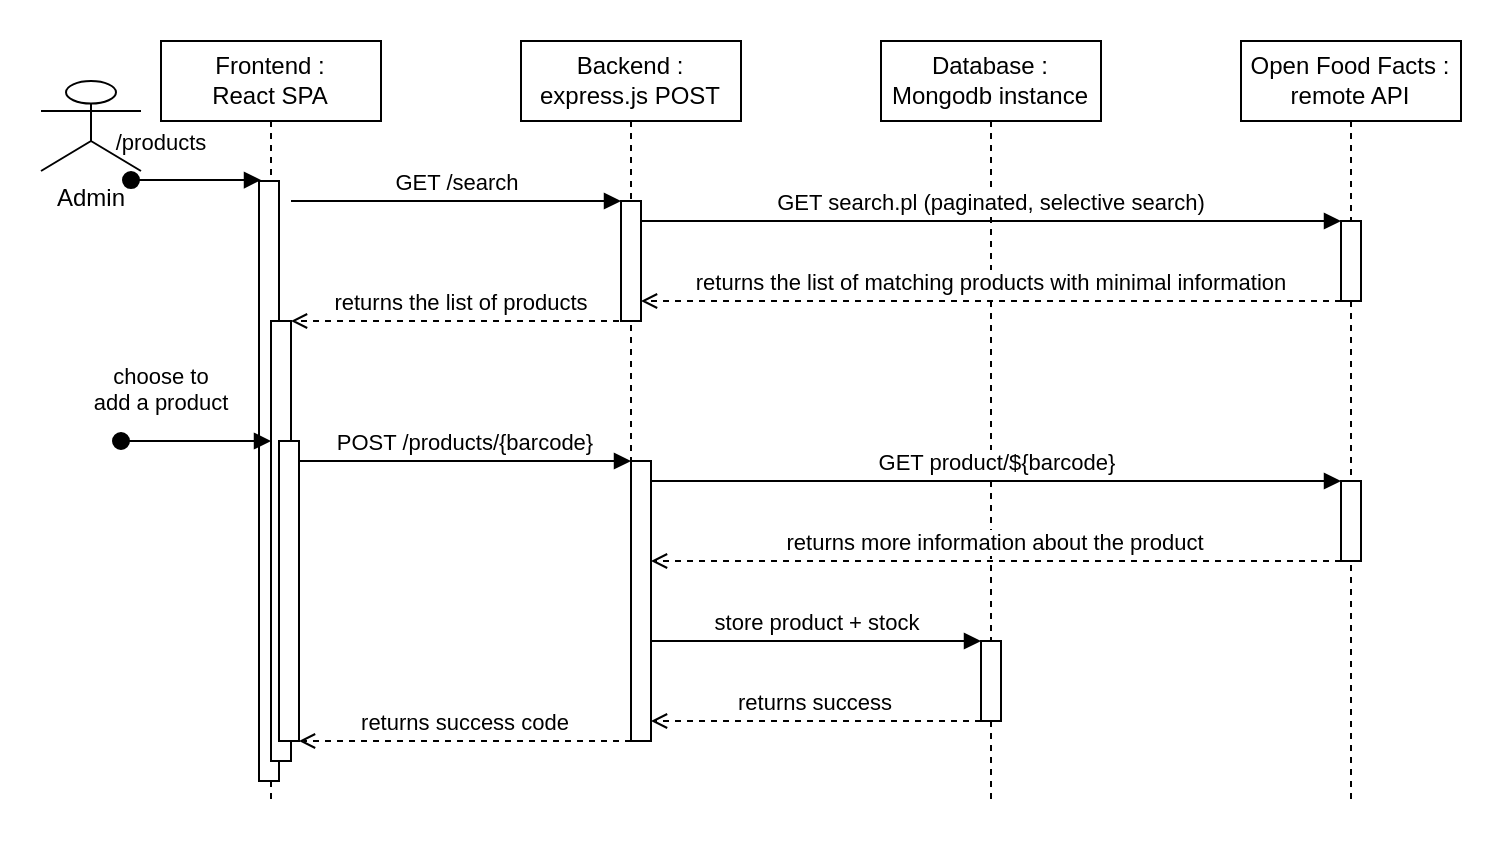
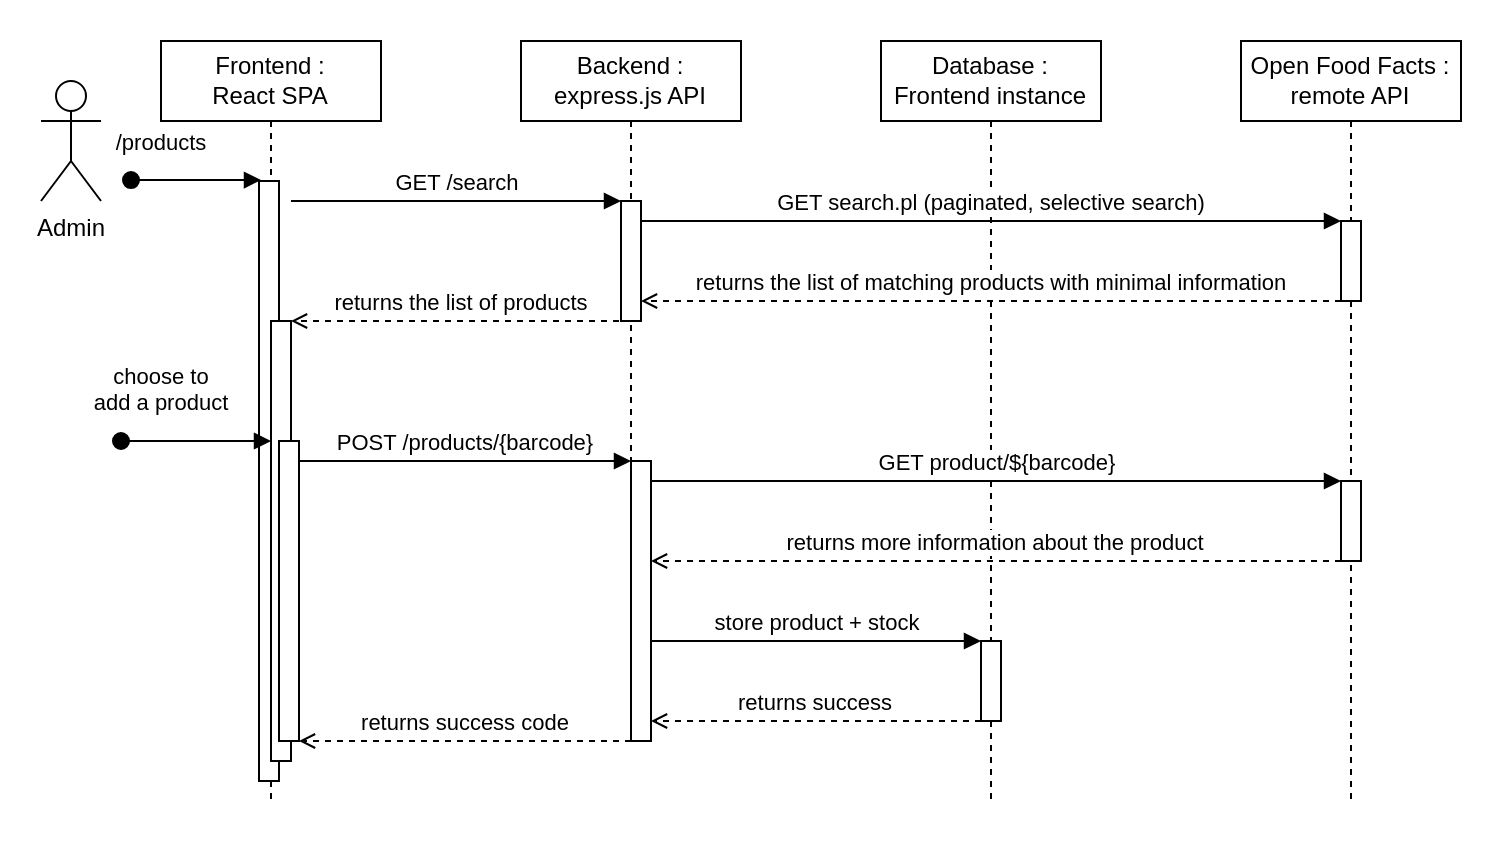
  <mxCell id="0" />
  <mxCell id="1" parent="0" />
- <mxCell id="2" value="Backend : express.js POST" style="shape=umlLifeline;perimeter=lifelinePerimeter;whiteSpace=wrap;html=1;container=0;dropTarget=0;collapsible=0;recursiveResize=0;outlineConnect=0;portConstraint=eastwest;newEdgeStyle={&quot;edgeStyle&quot;:&quot;elbowEdgeStyle&quot;,&quot;elbow&quot;:&quot;vertical&quot;,&quot;curved&quot;:0,&quot;rounded&quot;:0};" parent="1" vertex="1"><mxGeometry x="260" y="20" width="110" height="300" as="geometry" /></mxCell>
+ <mxCell id="2" value="Backend : express.js API" style="shape=umlLifeline;perimeter=lifelinePerimeter;whiteSpace=wrap;html=1;container=0;dropTarget=0;collapsible=0;recursiveResize=0;outlineConnect=0;portConstraint=eastwest;newEdgeStyle={&quot;edgeStyle&quot;:&quot;elbowEdgeStyle&quot;,&quot;elbow&quot;:&quot;vertical&quot;,&quot;curved&quot;:0,&quot;rounded&quot;:0};" parent="1" vertex="1"><mxGeometry x="260" y="20" width="110" height="300" as="geometry" /></mxCell>
  <mxCell id="3" value="" style="html=1;points=[];perimeter=orthogonalPerimeter;outlineConnect=0;targetShapes=umlLifeline;portConstraint=eastwest;newEdgeStyle={&quot;edgeStyle&quot;:&quot;elbowEdgeStyle&quot;,&quot;elbow&quot;:&quot;vertical&quot;,&quot;curved&quot;:0,&quot;rounded&quot;:0};" parent="2" vertex="1"><mxGeometry x="50" y="80" width="10" height="60" as="geometry" /></mxCell>
- <mxCell id="4" value="&lt;div&gt;Database :&lt;/div&gt;&lt;div&gt;Mongodb instance&lt;br&gt;&lt;/div&gt;" style="shape=umlLifeline;perimeter=lifelinePerimeter;whiteSpace=wrap;html=1;container=0;dropTarget=0;collapsible=0;recursiveResize=0;outlineConnect=0;portConstraint=eastwest;newEdgeStyle={&quot;edgeStyle&quot;:&quot;elbowEdgeStyle&quot;,&quot;elbow&quot;:&quot;vertical&quot;,&quot;curved&quot;:0,&quot;rounded&quot;:0};" parent="1" vertex="1"><mxGeometry x="440" y="20" width="110" height="380" as="geometry" /></mxCell>
+ <mxCell id="4" value="&lt;div&gt;Database :&lt;/div&gt;&lt;div&gt;Frontend instance&lt;br&gt;&lt;/div&gt;" style="shape=umlLifeline;perimeter=lifelinePerimeter;whiteSpace=wrap;html=1;container=0;dropTarget=0;collapsible=0;recursiveResize=0;outlineConnect=0;portConstraint=eastwest;newEdgeStyle={&quot;edgeStyle&quot;:&quot;elbowEdgeStyle&quot;,&quot;elbow&quot;:&quot;vertical&quot;,&quot;curved&quot;:0,&quot;rounded&quot;:0};" parent="1" vertex="1"><mxGeometry x="440" y="20" width="110" height="380" as="geometry" /></mxCell>
  <mxCell id="5" value="" style="html=1;points=[];perimeter=orthogonalPerimeter;outlineConnect=0;targetShapes=umlLifeline;portConstraint=eastwest;newEdgeStyle={&quot;edgeStyle&quot;:&quot;elbowEdgeStyle&quot;,&quot;elbow&quot;:&quot;vertical&quot;,&quot;curved&quot;:0,&quot;rounded&quot;:0};" parent="4" vertex="1"><mxGeometry x="50" y="300" width="10" height="40" as="geometry" /></mxCell>
  <mxCell id="6" value="GET search.pl (paginated, selective search)" style="html=1;verticalAlign=bottom;endArrow=block;edgeStyle=elbowEdgeStyle;elbow=vertical;curved=0;rounded=0;" parent="1" source="3" target="9" edge="1"><mxGeometry relative="1" as="geometry"><mxPoint x="325" y="110" as="sourcePoint" /><Array as="points"><mxPoint x="410" y="110" /></Array></mxGeometry></mxCell>
  <mxCell id="7" value="returns the  list of matching products with minimal information" style="html=1;verticalAlign=bottom;endArrow=open;edgeStyle=elbowEdgeStyle;elbow=vertical;curved=0;rounded=0;jumpStyle=arc;dashed=1;endFill=0;" parent="1" source="9" target="3" edge="1"><mxGeometry relative="1" as="geometry"><mxPoint x="405" y="150" as="sourcePoint" /><Array as="points"><mxPoint x="420" y="150" /></Array><mxPoint x="325" y="150" as="targetPoint" /></mxGeometry></mxCell>
  <mxCell id="8" value="&lt;div&gt;Open Food Facts :&lt;/div&gt;&lt;div&gt;remote API&lt;br&gt;&lt;/div&gt;" style="shape=umlLifeline;perimeter=lifelinePerimeter;whiteSpace=wrap;html=1;container=0;dropTarget=0;collapsible=0;recursiveResize=0;outlineConnect=0;portConstraint=eastwest;newEdgeStyle={&quot;edgeStyle&quot;:&quot;elbowEdgeStyle&quot;,&quot;elbow&quot;:&quot;vertical&quot;,&quot;curved&quot;:0,&quot;rounded&quot;:0};" parent="1" vertex="1"><mxGeometry x="620" y="20" width="110" height="380" as="geometry" /></mxCell>
  <mxCell id="9" value="" style="html=1;points=[];perimeter=orthogonalPerimeter;outlineConnect=0;targetShapes=umlLifeline;portConstraint=eastwest;newEdgeStyle={&quot;edgeStyle&quot;:&quot;elbowEdgeStyle&quot;,&quot;elbow&quot;:&quot;vertical&quot;,&quot;curved&quot;:0,&quot;rounded&quot;:0};" parent="8" vertex="1"><mxGeometry x="50" y="90" width="10" height="40" as="geometry" /></mxCell>
  <mxCell id="10" value="" style="html=1;points=[];perimeter=orthogonalPerimeter;outlineConnect=0;targetShapes=umlLifeline;portConstraint=eastwest;newEdgeStyle={&quot;edgeStyle&quot;:&quot;elbowEdgeStyle&quot;,&quot;elbow&quot;:&quot;vertical&quot;,&quot;curved&quot;:0,&quot;rounded&quot;:0};" parent="8" vertex="1"><mxGeometry x="50" y="220" width="10" height="40" as="geometry" /></mxCell>
  <mxCell id="11" value="/products" style="html=1;verticalAlign=bottom;startArrow=oval;endArrow=block;startSize=8;edgeStyle=elbowEdgeStyle;elbow=horizontal;curved=0;rounded=0;" parent="1" edge="1"><mxGeometry x="-0.538" y="10" relative="1" as="geometry"><mxPoint x="65" y="89.52" as="sourcePoint" /><mxPoint x="130" y="89.52" as="targetPoint" /><mxPoint as="offset" /></mxGeometry></mxCell>
  <mxCell id="12" value="Frontend :&lt;br&gt;React SPA" style="shape=umlLifeline;perimeter=lifelinePerimeter;whiteSpace=wrap;html=1;container=0;dropTarget=0;collapsible=0;recursiveResize=0;outlineConnect=0;portConstraint=eastwest;newEdgeStyle={&quot;edgeStyle&quot;:&quot;elbowEdgeStyle&quot;,&quot;elbow&quot;:&quot;vertical&quot;,&quot;curved&quot;:0,&quot;rounded&quot;:0};" parent="1" vertex="1"><mxGeometry x="80" y="20" width="110" height="380" as="geometry" /></mxCell>
  <mxCell id="13" value="" style="html=1;points=[];perimeter=orthogonalPerimeter;outlineConnect=0;targetShapes=umlLifeline;portConstraint=eastwest;newEdgeStyle={&quot;edgeStyle&quot;:&quot;elbowEdgeStyle&quot;,&quot;elbow&quot;:&quot;vertical&quot;,&quot;curved&quot;:0,&quot;rounded&quot;:0};" parent="12" vertex="1"><mxGeometry x="49" y="70" width="10" height="300" as="geometry" /></mxCell>
  <mxCell id="14" value="" style="html=1;points=[];perimeter=orthogonalPerimeter;outlineConnect=0;targetShapes=umlLifeline;portConstraint=eastwest;newEdgeStyle={&quot;edgeStyle&quot;:&quot;elbowEdgeStyle&quot;,&quot;elbow&quot;:&quot;vertical&quot;,&quot;curved&quot;:0,&quot;rounded&quot;:0};" parent="12" vertex="1"><mxGeometry x="55" y="140" width="10" height="220" as="geometry" /></mxCell>
  <mxCell id="15" value="" style="html=1;points=[];perimeter=orthogonalPerimeter;outlineConnect=0;targetShapes=umlLifeline;portConstraint=eastwest;newEdgeStyle={&quot;edgeStyle&quot;:&quot;elbowEdgeStyle&quot;,&quot;elbow&quot;:&quot;vertical&quot;,&quot;curved&quot;:0,&quot;rounded&quot;:0};" parent="12" vertex="1"><mxGeometry x="59" y="200" width="10" height="150" as="geometry" /></mxCell>
- <mxCell id="16" value="Admin" style="shape=umlActor;verticalLabelPosition=bottom;verticalAlign=top;html=1;outlineConnect=0;" parent="1" vertex="1"><mxGeometry x="20" y="40" width="50" height="45" as="geometry" /></mxCell>
+ <mxCell id="16" value="Admin" style="shape=umlActor;verticalLabelPosition=bottom;verticalAlign=top;html=1;outlineConnect=0;" parent="1" vertex="1"><mxGeometry x="20" y="40" width="30" height="60" as="geometry" /></mxCell>
  <mxCell id="17" value="GET /search" style="html=1;verticalAlign=bottom;endArrow=block;edgeStyle=elbowEdgeStyle;elbow=vertical;curved=0;rounded=0;" parent="1" target="3" edge="1"><mxGeometry relative="1" as="geometry"><mxPoint x="145" y="100" as="sourcePoint" /><Array as="points"><mxPoint x="230" y="100" /></Array><mxPoint x="495" y="100" as="targetPoint" /></mxGeometry></mxCell>
  <mxCell id="18" value="returns the list of products" style="html=1;verticalAlign=bottom;endArrow=open;edgeStyle=elbowEdgeStyle;elbow=horizontal;curved=0;rounded=0;dashed=1;endFill=0;" parent="1" target="14" edge="1"><mxGeometry relative="1" as="geometry"><mxPoint x="315" y="160" as="sourcePoint" /><Array as="points"><mxPoint x="190" y="160" /></Array><mxPoint x="160" y="160" as="targetPoint" /></mxGeometry></mxCell>
  <mxCell id="19" value="" style="html=1;points=[];perimeter=orthogonalPerimeter;outlineConnect=0;targetShapes=umlLifeline;portConstraint=eastwest;newEdgeStyle={&quot;edgeStyle&quot;:&quot;elbowEdgeStyle&quot;,&quot;elbow&quot;:&quot;vertical&quot;,&quot;curved&quot;:0,&quot;rounded&quot;:0};" parent="1" vertex="1"><mxGeometry x="315" y="230" width="10" height="140" as="geometry" /></mxCell>
  <mxCell id="20" value="GET product/${barcode}" style="html=1;verticalAlign=bottom;endArrow=block;edgeStyle=elbowEdgeStyle;elbow=vertical;curved=0;rounded=0;" parent="1" target="10" edge="1"><mxGeometry relative="1" as="geometry"><mxPoint x="325" y="240" as="sourcePoint" /><Array as="points"><mxPoint x="410" y="240" /></Array></mxGeometry></mxCell>
  <mxCell id="21" value="returns more information about the product" style="html=1;verticalAlign=bottom;endArrow=open;edgeStyle=elbowEdgeStyle;elbow=vertical;curved=0;rounded=0;jumpStyle=arc;dashed=1;endFill=0;" parent="1" source="10" edge="1"><mxGeometry relative="1" as="geometry"><mxPoint x="405" y="280" as="sourcePoint" /><Array as="points"><mxPoint x="420" y="280" /></Array><mxPoint x="325" y="280" as="targetPoint" /></mxGeometry></mxCell>
  <mxCell id="22" value="POST /products/{barcode}" style="html=1;verticalAlign=bottom;endArrow=block;edgeStyle=elbowEdgeStyle;elbow=vertical;curved=0;rounded=0;" parent="1" source="15" target="19" edge="1"><mxGeometry relative="1" as="geometry"><mxPoint x="160" y="230" as="sourcePoint" /><Array as="points"><mxPoint x="230" y="230" /></Array><mxPoint x="495" y="230" as="targetPoint" /></mxGeometry></mxCell>
  <mxCell id="23" value="returns success code" style="html=1;verticalAlign=bottom;endArrow=open;edgeStyle=elbowEdgeStyle;elbow=horizontal;curved=0;rounded=0;dashed=1;endFill=0;" parent="1" target="15" edge="1"><mxGeometry relative="1" as="geometry"><mxPoint x="315" y="370" as="sourcePoint" /><Array as="points"><mxPoint x="190" y="370" /></Array><mxPoint x="155" y="370" as="targetPoint" /></mxGeometry></mxCell>
  <mxCell id="24" value="choose to&lt;br&gt;add a product" style="html=1;verticalAlign=bottom;startArrow=oval;endArrow=block;startSize=8;edgeStyle=elbowEdgeStyle;elbow=vertical;curved=0;rounded=0;" parent="1" edge="1"><mxGeometry x="-0.466" y="10" relative="1" as="geometry"><mxPoint x="60" y="220" as="sourcePoint" /><mxPoint x="135" y="220" as="targetPoint" /><mxPoint as="offset" /></mxGeometry></mxCell>
  <mxCell id="25" value="store product + stock" style="html=1;verticalAlign=bottom;endArrow=block;edgeStyle=elbowEdgeStyle;elbow=vertical;curved=0;rounded=0;" parent="1" target="5" edge="1"><mxGeometry relative="1" as="geometry"><mxPoint x="325" y="320" as="sourcePoint" /><Array as="points"><mxPoint x="410" y="320" /></Array><mxPoint x="480" y="320" as="targetPoint" /></mxGeometry></mxCell>
  <mxCell id="26" value="returns success" style="html=1;verticalAlign=bottom;endArrow=open;edgeStyle=elbowEdgeStyle;elbow=horizontal;curved=0;rounded=0;dashed=1;endFill=0;" parent="1" source="5" edge="1"><mxGeometry relative="1" as="geometry"><mxPoint x="490" y="360" as="sourcePoint" /><Array as="points"><mxPoint x="420" y="360" /></Array><mxPoint x="325" y="360" as="targetPoint" /></mxGeometry></mxCell>
